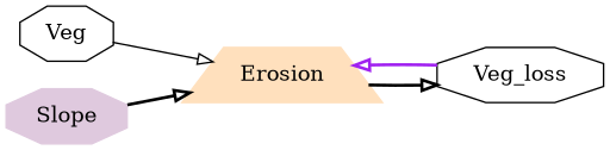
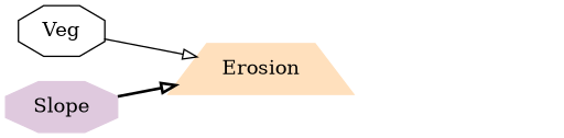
  digraph {
    rankdir=LR
    node [shape=octagon]
    edge [arrowhead=onormal color=black style=bold]
    Erosion [color="#ffe0bd" shape=trapezium style=filled]
-   Veg_loss
    n3 [label=Veg]
    Slope [color="#dfc9de" style=filled]
-   Erosion -> Veg_loss
-   Veg_loss -> Erosion [color=purple]
    n3 -> Erosion [style=solid]
    Slope -> Erosion
  }
